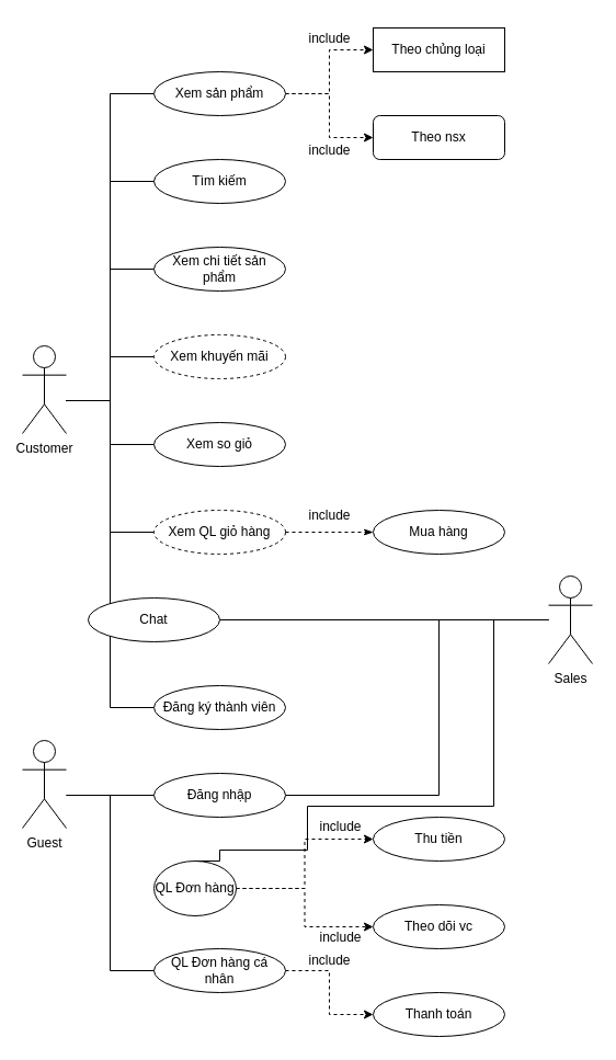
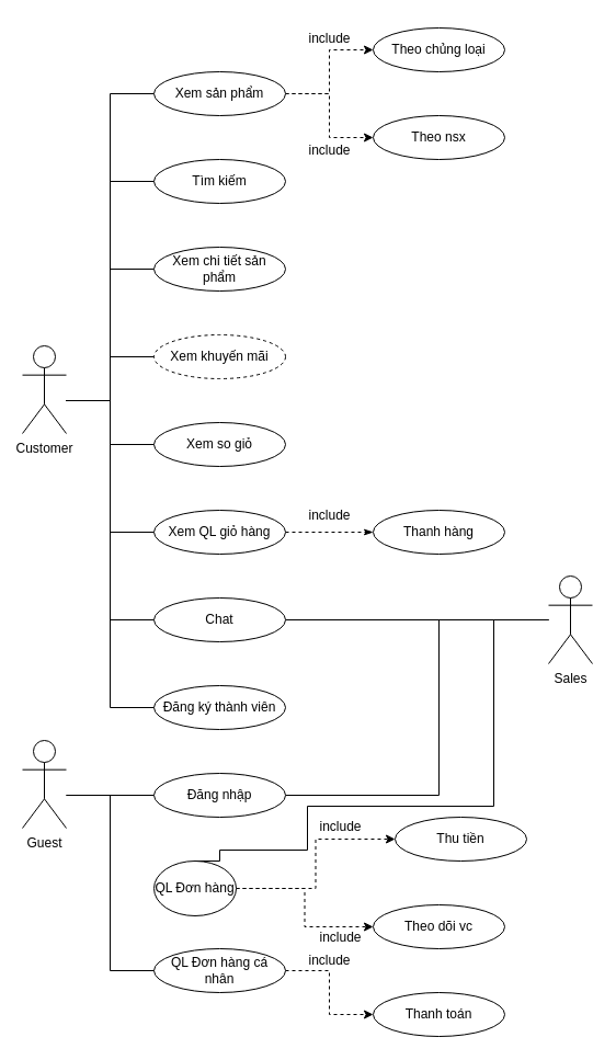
  <mxCell id="0" />
  <mxCell id="1" parent="0" />
  <mxCell id="2" value="" style="edgeStyle=orthogonalEdgeStyle;rounded=0;orthogonalLoop=1;jettySize=auto;html=1;endArrow=none;endFill=0;entryX=0;entryY=0.5;entryDx=0;entryDy=0;" edge="1" parent="1" source="10" target="13"><mxGeometry relative="1" as="geometry"><Array as="points"><mxPoint x="100" y="365" /><mxPoint x="100" y="85" /></Array></mxGeometry></mxCell>
  <mxCell id="3" value="" style="edgeStyle=orthogonalEdgeStyle;rounded=0;orthogonalLoop=1;jettySize=auto;html=1;endArrow=none;endFill=0;entryX=0;entryY=0.5;entryDx=0;entryDy=0;" edge="1" parent="1" source="10" target="23"><mxGeometry relative="1" as="geometry"><mxPoint x="-150" y="525" as="targetPoint" /><Array as="points"><mxPoint x="100" y="365" /><mxPoint x="100" y="165" /></Array></mxGeometry></mxCell>
  <mxCell id="4" value="" style="edgeStyle=orthogonalEdgeStyle;rounded=0;orthogonalLoop=1;jettySize=auto;html=1;endArrow=none;endFill=0;entryX=0;entryY=0.5;entryDx=0;entryDy=0;" edge="1" parent="1" source="10" target="24"><mxGeometry relative="1" as="geometry"><Array as="points"><mxPoint x="100" y="365" /><mxPoint x="100" y="245" /></Array></mxGeometry></mxCell>
  <mxCell id="5" value="" style="edgeStyle=orthogonalEdgeStyle;rounded=0;orthogonalLoop=1;jettySize=auto;html=1;endArrow=none;endFill=0;entryX=0;entryY=0.5;entryDx=0;entryDy=0;" edge="1" parent="1" source="10" target="29"><mxGeometry relative="1" as="geometry"><Array as="points"><mxPoint x="100" y="365" /><mxPoint x="100" y="645" /></Array></mxGeometry></mxCell>
  <mxCell id="6" value="" style="edgeStyle=orthogonalEdgeStyle;rounded=0;orthogonalLoop=1;jettySize=auto;html=1;endArrow=none;endFill=0;entryX=0;entryY=0.5;entryDx=0;entryDy=0;" edge="1" parent="1" target="30"><mxGeometry relative="1" as="geometry"><mxPoint x="60" y="365" as="sourcePoint" /><Array as="points"><mxPoint x="100" y="365" /><mxPoint x="100" y="565" /></Array></mxGeometry></mxCell>
  <mxCell id="7" value="" style="edgeStyle=orthogonalEdgeStyle;rounded=0;orthogonalLoop=1;jettySize=auto;html=1;endArrow=none;endFill=0;entryX=0;entryY=0.5;entryDx=0;entryDy=0;" edge="1" parent="1" source="10" target="25"><mxGeometry relative="1" as="geometry"><Array as="points"><mxPoint x="100" y="365" /><mxPoint x="100" y="405" /></Array></mxGeometry></mxCell>
  <mxCell id="8" value="" style="edgeStyle=orthogonalEdgeStyle;rounded=0;orthogonalLoop=1;jettySize=auto;html=1;endArrow=none;endFill=0;" edge="1" parent="1" source="10" target="26"><mxGeometry relative="1" as="geometry"><Array as="points"><mxPoint x="100" y="365" /><mxPoint x="100" y="325" /></Array></mxGeometry></mxCell>
  <mxCell id="9" value="" style="edgeStyle=orthogonalEdgeStyle;rounded=0;orthogonalLoop=1;jettySize=auto;html=1;endArrow=none;endFill=0;entryX=0;entryY=0.5;entryDx=0;entryDy=0;" edge="1" parent="1" source="10" target="28"><mxGeometry relative="1" as="geometry"><Array as="points"><mxPoint x="100" y="365" /><mxPoint x="100" y="485" /></Array></mxGeometry></mxCell>
  <mxCell id="10" value="Customer" style="shape=umlActor;html=1;verticalLabelPosition=bottom;verticalAlign=top;align=center;" vertex="1" parent="1"><mxGeometry x="20" y="315" width="40" height="80" as="geometry" /></mxCell>
  <mxCell id="11" value="" style="edgeStyle=orthogonalEdgeStyle;rounded=0;orthogonalLoop=1;jettySize=auto;html=1;endArrow=classic;endFill=1;dashed=1;" edge="1" parent="1" source="13" target="21"><mxGeometry relative="1" as="geometry" /></mxCell>
  <mxCell id="12" value="" style="edgeStyle=orthogonalEdgeStyle;rounded=0;orthogonalLoop=1;jettySize=auto;html=1;endArrow=classic;endFill=1;entryX=0;entryY=0.5;entryDx=0;entryDy=0;dashed=1;" edge="1" parent="1" source="13" target="22"><mxGeometry relative="1" as="geometry"><mxPoint x="430" y="35" as="sourcePoint" /><Array as="points"><mxPoint x="300" y="85" /><mxPoint x="300" y="125" /></Array></mxGeometry></mxCell>
  <mxCell id="13" value="Xem sản phẩm" style="ellipse;whiteSpace=wrap;html=1;" vertex="1" parent="1"><mxGeometry x="140" y="65" width="120" height="40" as="geometry" /></mxCell>
  <mxCell id="14" value="" style="edgeStyle=orthogonalEdgeStyle;rounded=0;orthogonalLoop=1;jettySize=auto;html=1;endArrow=none;endFill=0;" edge="1" parent="1" source="16" target="35"><mxGeometry relative="1" as="geometry"><Array as="points"><mxPoint x="80" y="725" /><mxPoint x="80" y="725" /></Array></mxGeometry></mxCell>
  <mxCell id="15" value="" style="edgeStyle=orthogonalEdgeStyle;rounded=0;orthogonalLoop=1;jettySize=auto;html=1;endArrow=none;endFill=0;entryX=0;entryY=0.5;entryDx=0;entryDy=0;" edge="1" parent="1" source="16" target="42"><mxGeometry relative="1" as="geometry"><Array as="points"><mxPoint x="100" y="725" /><mxPoint x="100" y="885" /></Array></mxGeometry></mxCell>
  <mxCell id="16" value="Guest" style="shape=umlActor;verticalLabelPosition=bottom;verticalAlign=top;html=1;outlineConnect=0;" vertex="1" parent="1"><mxGeometry x="20" y="675" width="40" height="80" as="geometry" /></mxCell>
  <mxCell id="17" value="" style="edgeStyle=orthogonalEdgeStyle;rounded=0;orthogonalLoop=1;jettySize=auto;html=1;endArrow=none;endFill=0;entryX=1;entryY=0.5;entryDx=0;entryDy=0;" edge="1" parent="1" source="20" target="35"><mxGeometry relative="1" as="geometry"><mxPoint x="440" y="555" as="targetPoint" /><Array as="points"><mxPoint x="400" y="565" /><mxPoint x="400" y="725" /></Array></mxGeometry></mxCell>
  <mxCell id="18" value="" style="edgeStyle=orthogonalEdgeStyle;rounded=0;orthogonalLoop=1;jettySize=auto;html=1;endArrow=none;endFill=0;entryX=1;entryY=0.5;entryDx=0;entryDy=0;" edge="1" parent="1" source="20" target="30"><mxGeometry relative="1" as="geometry"><mxPoint x="300" y="565" as="targetPoint" /></mxGeometry></mxCell>
  <mxCell id="19" value="" style="edgeStyle=orthogonalEdgeStyle;rounded=0;orthogonalLoop=1;jettySize=auto;html=1;endArrow=none;endFill=0;entryX=0.5;entryY=0;entryDx=0;entryDy=0;" edge="1" parent="1" source="20" target="38"><mxGeometry relative="1" as="geometry"><mxPoint x="200" y="775" as="targetPoint" /><Array as="points"><mxPoint x="450" y="565" /><mxPoint x="450" y="735" /><mxPoint x="280" y="735" /><mxPoint x="280" y="775" /><mxPoint x="200" y="775" /></Array></mxGeometry></mxCell>
  <mxCell id="20" value="Sales" style="shape=umlActor;verticalLabelPosition=bottom;verticalAlign=top;html=1;outlineConnect=0;" vertex="1" parent="1"><mxGeometry x="500" y="525" width="40" height="80" as="geometry" /></mxCell>
- <mxCell id="21" value="Theo chủng loại" style="whiteSpace=wrap;html=1;rounded=0;" vertex="1" parent="1"><mxGeometry x="340" y="25" width="120" height="40" as="geometry" /></mxCell>
- <mxCell id="22" value="Theo nsx" style="whiteSpace=wrap;html=1;rounded=1;" vertex="1" parent="1"><mxGeometry x="340" y="105" width="120" height="40" as="geometry" /></mxCell>
+ <mxCell id="21" value="Theo chủng loại" style="ellipse;whiteSpace=wrap;html=1;" vertex="1" parent="1"><mxGeometry x="340" y="25" width="120" height="40" as="geometry" /></mxCell>
+ <mxCell id="22" value="Theo nsx" style="ellipse;whiteSpace=wrap;html=1;" vertex="1" parent="1"><mxGeometry x="340" y="105" width="120" height="40" as="geometry" /></mxCell>
  <mxCell id="23" value="Tìm kiếm" style="ellipse;whiteSpace=wrap;html=1;" vertex="1" parent="1"><mxGeometry x="140" y="145" width="120" height="40" as="geometry" /></mxCell>
  <mxCell id="24" value="Xem chi tiết sản phẩm" style="ellipse;whiteSpace=wrap;html=1;" vertex="1" parent="1"><mxGeometry x="140" y="225" width="120" height="40" as="geometry" /></mxCell>
  <mxCell id="25" value="Xem so giỏ" style="ellipse;whiteSpace=wrap;html=1;" vertex="1" parent="1"><mxGeometry x="140" y="385" width="120" height="40" as="geometry" /></mxCell>
  <mxCell id="26" value="Xem khuyến mãi" style="ellipse;whiteSpace=wrap;html=1;dashed=1;" vertex="1" parent="1"><mxGeometry x="140" y="305" width="120" height="40" as="geometry" /></mxCell>
  <mxCell id="27" value="" style="edgeStyle=orthogonalEdgeStyle;rounded=0;orthogonalLoop=1;jettySize=auto;html=1;endArrow=classicThin;endFill=1;dashed=1;" edge="1" parent="1" source="28" target="31"><mxGeometry relative="1" as="geometry" /></mxCell>
- <mxCell id="28" value="Xem QL giỏ hàng" style="ellipse;whiteSpace=wrap;html=1;dashed=1;" vertex="1" parent="1"><mxGeometry x="140" y="465" width="120" height="40" as="geometry" /></mxCell>
+ <mxCell id="28" value="Xem QL giỏ hàng" style="ellipse;whiteSpace=wrap;html=1;" vertex="1" parent="1"><mxGeometry x="140" y="465" width="120" height="40" as="geometry" /></mxCell>
  <mxCell id="29" value="Đăng ký thành viên" style="ellipse;whiteSpace=wrap;html=1;" vertex="1" parent="1"><mxGeometry x="140" y="625" width="120" height="40" as="geometry" /></mxCell>
- <mxCell id="30" value="Chat" style="ellipse;whiteSpace=wrap;html=1;" vertex="1" parent="1"><mxGeometry x="80" y="545" width="120" height="40" as="geometry" /></mxCell>
- <mxCell id="31" value="Mua hàng" style="ellipse;whiteSpace=wrap;html=1;" vertex="1" parent="1"><mxGeometry x="340" y="465" width="120" height="40" as="geometry" /></mxCell>
+ <mxCell id="30" value="Chat" style="ellipse;whiteSpace=wrap;html=1;" vertex="1" parent="1"><mxGeometry x="140" y="545" width="120" height="40" as="geometry" /></mxCell>
+ <mxCell id="31" value="Thanh hàng" style="ellipse;whiteSpace=wrap;html=1;" vertex="1" parent="1"><mxGeometry x="340" y="465" width="120" height="40" as="geometry" /></mxCell>
  <mxCell id="32" value="include" style="text;html=1;align=center;verticalAlign=middle;resizable=0;points=[];autosize=1;strokeColor=none;fillColor=none;" vertex="1" parent="1"><mxGeometry x="270" y="20" width="60" height="30" as="geometry" /></mxCell>
  <mxCell id="33" value="include" style="text;html=1;align=center;verticalAlign=middle;resizable=0;points=[];autosize=1;strokeColor=none;fillColor=none;" vertex="1" parent="1"><mxGeometry x="270" y="122" width="60" height="30" as="geometry" /></mxCell>
  <mxCell id="34" value="include" style="text;html=1;align=center;verticalAlign=middle;resizable=0;points=[];autosize=1;strokeColor=none;fillColor=none;" vertex="1" parent="1"><mxGeometry x="270" y="455" width="60" height="30" as="geometry" /></mxCell>
  <mxCell id="35" value="Đăng nhập" style="ellipse;whiteSpace=wrap;html=1;" vertex="1" parent="1"><mxGeometry x="140" y="705" width="120" height="40" as="geometry" /></mxCell>
  <mxCell id="36" value="" style="edgeStyle=orthogonalEdgeStyle;rounded=0;orthogonalLoop=1;jettySize=auto;html=1;dashed=1;endArrow=classic;endFill=1;" edge="1" parent="1" source="38" target="40"><mxGeometry relative="1" as="geometry" /></mxCell>
  <mxCell id="37" value="" style="edgeStyle=orthogonalEdgeStyle;rounded=0;orthogonalLoop=1;jettySize=auto;html=1;dashed=1;endArrow=classic;endFill=1;entryX=0;entryY=0.5;entryDx=0;entryDy=0;" edge="1" parent="1" source="38" target="39"><mxGeometry relative="1" as="geometry" /></mxCell>
  <mxCell id="38" value="QL Đơn hàng" style="ellipse;whiteSpace=wrap;html=1;" vertex="1" parent="1"><mxGeometry x="140" y="785" width="75" height="50" as="geometry" /></mxCell>
- <mxCell id="39" value="Thu tiền" style="ellipse;whiteSpace=wrap;html=1;" vertex="1" parent="1"><mxGeometry x="340" y="745" width="120" height="40" as="geometry" /></mxCell>
+ <mxCell id="39" value="Thu tiền" style="ellipse;whiteSpace=wrap;html=1;" vertex="1" parent="1"><mxGeometry x="360" y="745" width="120" height="40" as="geometry" /></mxCell>
  <mxCell id="40" value="Theo dõi vc" style="ellipse;whiteSpace=wrap;html=1;" vertex="1" parent="1"><mxGeometry x="340" y="825" width="120" height="40" as="geometry" /></mxCell>
  <mxCell id="41" value="" style="edgeStyle=orthogonalEdgeStyle;rounded=0;orthogonalLoop=1;jettySize=auto;html=1;endArrow=classic;endFill=1;dashed=1;" edge="1" parent="1" source="42" target="43"><mxGeometry relative="1" as="geometry" /></mxCell>
  <mxCell id="42" value="QL Đơn hàng cá nhân" style="ellipse;whiteSpace=wrap;html=1;" vertex="1" parent="1"><mxGeometry x="140" y="865" width="120" height="40" as="geometry" /></mxCell>
  <mxCell id="43" value="Thanh toán" style="ellipse;whiteSpace=wrap;html=1;" vertex="1" parent="1"><mxGeometry x="340" y="905" width="120" height="40" as="geometry" /></mxCell>
  <mxCell id="44" value="include" style="text;html=1;align=center;verticalAlign=middle;resizable=0;points=[];autosize=1;strokeColor=none;fillColor=none;" vertex="1" parent="1"><mxGeometry x="270" y="861" width="60" height="30" as="geometry" /></mxCell>
  <mxCell id="45" value="include" style="text;html=1;align=center;verticalAlign=middle;resizable=0;points=[];autosize=1;strokeColor=none;fillColor=none;" vertex="1" parent="1"><mxGeometry x="280" y="739" width="60" height="30" as="geometry" /></mxCell>
  <mxCell id="46" value="include" style="text;html=1;align=center;verticalAlign=middle;resizable=0;points=[];autosize=1;strokeColor=none;fillColor=none;" vertex="1" parent="1"><mxGeometry x="280" y="840" width="60" height="30" as="geometry" /></mxCell>
